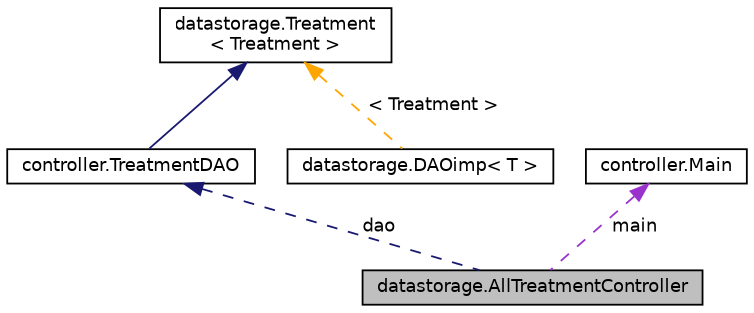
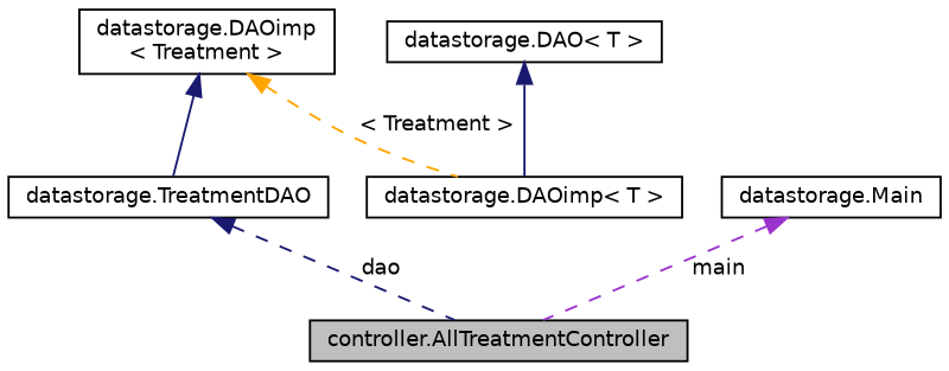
  digraph {
    node [color=black fillcolor=white fontname=Helvetica fontsize=10 shape=record style=filled]
    edge [color=midnightblue dir=back fontname=Helvetica fontsize=10 labelfontname=Helvetica labelfontsize=10 style=dashed]
-   n1 [fillcolor=grey75 fontcolor=black height=0.2 label="datastorage.AllTreatmentController" width=0.4]
-   n2 [height=0.2 label="controller.TreatmentDAO" width=0.4]
-   n3 [height=0.2 label="datastorage.Treatment\l\< Treatment \>" width=0.4]
+   n1 [fillcolor=grey75 fontcolor=black height=0.2 label="controller.AllTreatmentController" width=0.4]
+   n2 [height=0.2 label="datastorage.TreatmentDAO" width=0.4]
+   n3 [height=0.2 label="datastorage.DAOimp\l\< Treatment \>" width=0.4]
    n4 [height=0.2 label="datastorage.DAOimp\< T \>" width=0.4]
-   n6 [height=0.2 label="controller.Main" width=0.4]
+   n5 [height=0.2 label="datastorage.DAO\< T \>" width=0.4]
+   n6 [height=0.2 label="datastorage.Main" width=0.4]
    n2 -> n1 [label=" dao"]
    n3 -> n2 [style=solid]
    n3 -> n4 [color=orange label=" \< Treatment \>"]
+   n5 -> n4 [style=solid]
    n6 -> n1 [color=darkorchid3 label=" main"]
  }
